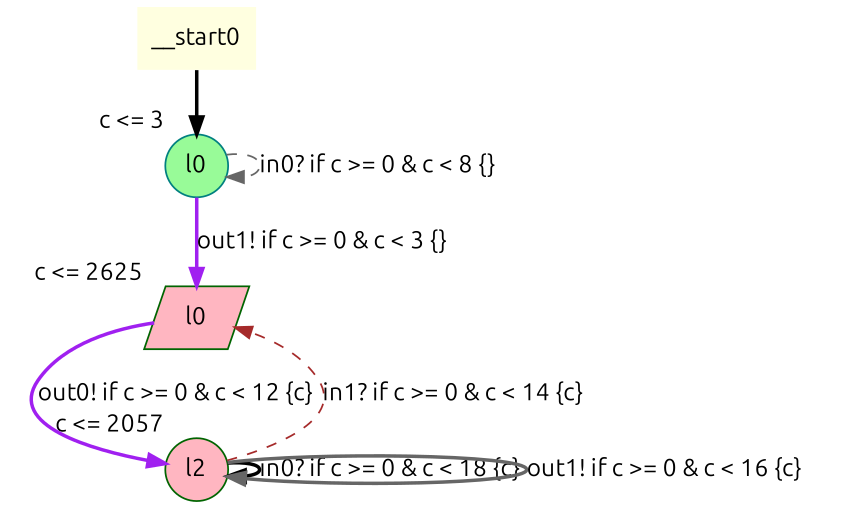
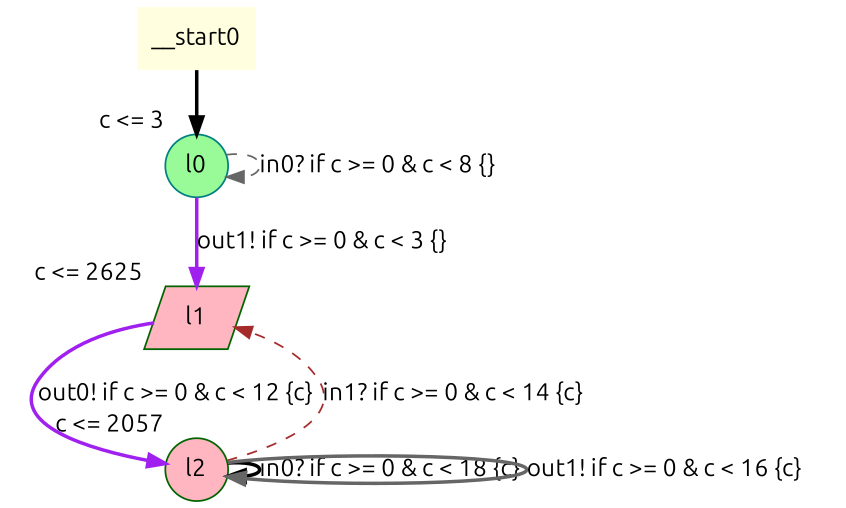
  digraph {
    fontname=Ubuntu
    node [color=teal fillcolor=lightpink fontname=Ubuntu shape=circle style=filled margin=0]
    edge [color=black fontname=Ubuntu style=bold]
    __start0 [fillcolor=lightyellow shape=none margin=""]
    n2 [fillcolor=palegreen label=l0 xlabel="c <= 3"]
-   n3 [color=darkgreen label=l0 shape=parallelogram xlabel="c <= 2625"]
+   n3 [color=darkgreen label=l1 shape=parallelogram xlabel="c <= 2625"]
    n4 [color=darkgreen label=l2 xlabel="c <= 2057"]
    __start0 -> n2
    n2 -> n2 [color=gray40 label="in0? if c >= 0 & c < 8 {} " style=dashed]
    n2 -> n3 [color=purple label="out1! if c >= 0 & c < 3 {} "]
    n3 -> n4 [color=purple label="out0! if c >= 0 & c < 12 {c} "]
    n4 -> n3 [color=brown label="in1? if c >= 0 & c < 14 {c} " style=dashed]
    n4 -> n4 [label="in0? if c >= 0 & c < 18 {c} "]
    n4 -> n4 [color=gray40 label="out1! if c >= 0 & c < 16 {c} "]
  }
